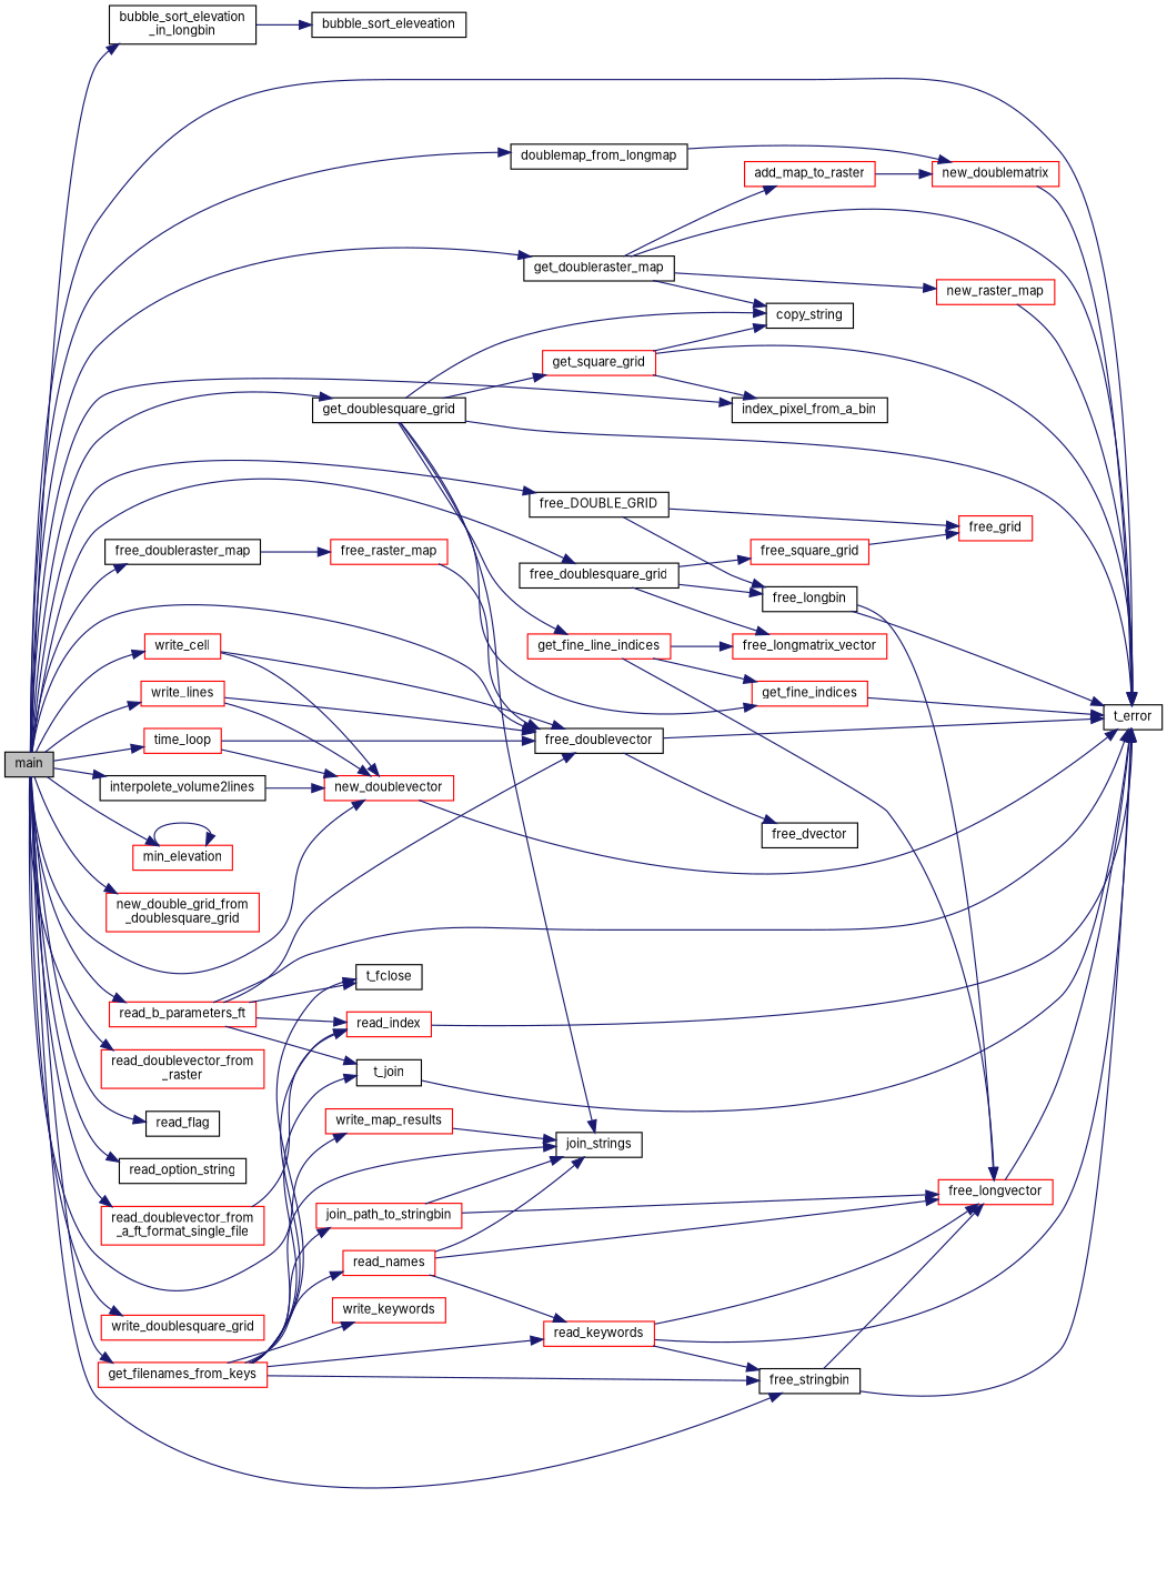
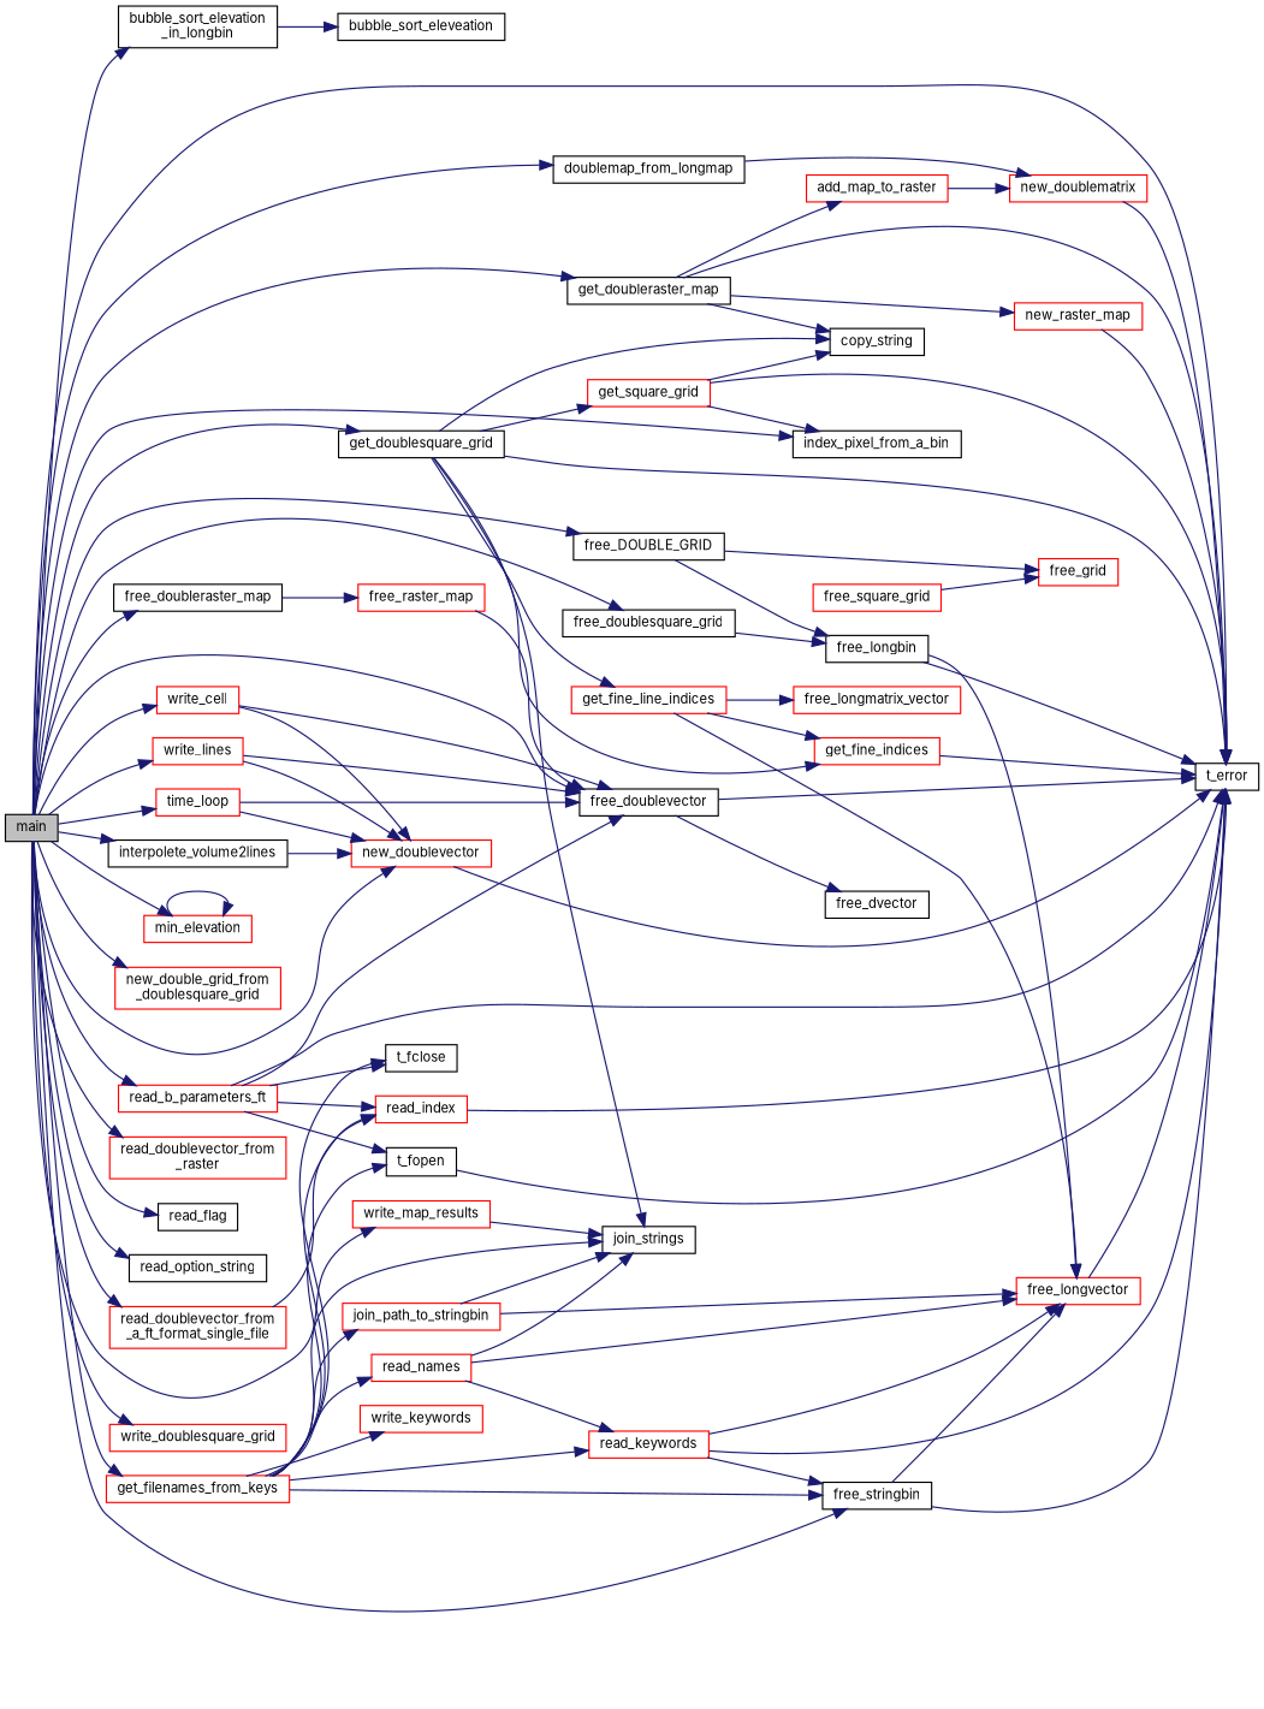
  digraph {
    fontname=Inter
    rankdir=LR
    node [color=red fontname=Inter fontsize=10 shape=record]
    edge [color=midnightblue fontname=Inter fontsize=10 labelfontname=FreeSans labelfontsize=10 style=solid]
    n1 [color=black fillcolor=grey75 fontcolor=black height=0.2 label=main style=filled width=0.4]
    n2 [color=black height=0.2 label="bubble_sort_elevation\l_in_longbin" width=0.4]
    n3 [color=black height=0.2 label=doublemap_from_longmap width=0.4]
    n4 [color=black height=0.2 label=t_error width=0.4]
    n5 [color=black height=0.2 label=free_DOUBLE_GRID width=0.4]
    n6 [color=black height=0.2 label=free_doubleraster_map width=0.4]
    n7 [color=black height=0.2 label=free_doublevector width=0.4]
    n8 [color=black height=0.2 label=free_doublesquare_grid width=0.4]
    n9 [color=black height=0.2 label=free_stringbin width=0.4]
    n10 [color=black height=0.2 label=get_doubleraster_map width=0.4]
    n11 [color=black height=0.2 label=get_doublesquare_grid width=0.4]
    n12 [color=black height=0.2 label=index_pixel_from_a_bin width=0.4]
    n13 [height=0.2 label=get_filenames_from_keys width=0.4]
    n14 [color=black height=0.2 label=interpolete_volume2lines width=0.4]
    n15 [height=0.2 label=new_doublevector width=0.4]
    n16 [height=0.2 label=min_elevation width=0.4]
    n17 [height=0.2 label="new_double_grid_from\l_doublesquare_grid" width=0.4]
    n18 [height=0.2 label=read_b_parameters_ft width=0.4]
    n19 [height=0.2 label="read_doublevector_from\l_a_ft_format_single_file" width=0.4]
    n20 [height=0.2 label="read_doublevector_from\l_raster" width=0.4]
    n21 [color=black height=0.2 label=read_flag width=0.4]
    n22 [color=black height=0.2 label=read_option_string width=0.4]
    n23 [height=0.2 label=time_loop width=0.4]
    n24 [height=0.2 label=write_cell width=0.4]
    n25 [height=0.2 label=write_doublesquare_grid width=0.4]
    n26 [height=0.2 label=write_lines width=0.4]
    n27 [height=0.2 label=write_map_results width=0.4]
    n28 [color=black height=0.2 label=bubble_sort_eleveation width=0.4]
    n29 [height=0.2 label=new_doublematrix width=0.4]
    n30 [height=0.2 label=free_grid width=0.4]
    n31 [color=black height=0.2 label=free_longbin width=0.4]
    n32 [height=0.2 label=free_raster_map width=0.4]
    n33 [color=black height=0.2 label=free_dvector width=0.4]
    n34 [height=0.2 label=free_longmatrix_vector width=0.4]
    n35 [height=0.2 label=free_square_grid width=0.4]
    n36 [height=0.2 label=free_longvector width=0.4]
    n37 [height=0.2 label=add_map_to_raster width=0.4]
    n38 [color=black height=0.2 label=copy_string width=0.4]
    n39 [height=0.2 label=new_raster_map width=0.4]
    n40 [height=0.2 label=get_fine_indices width=0.4]
    n41 [height=0.2 label=get_fine_line_indices width=0.4]
    n42 [height=0.2 label=get_square_grid width=0.4]
    n43 [color=black height=0.2 label=join_strings width=0.4]
-   n44 [color=black height=0.2 label=t_join width=0.4]
+   n44 [color=black height=0.2 label=t_fopen width=0.4]
    n45 [height=0.2 label=read_index width=0.4]
    n46 [height=0.2 label=read_keywords width=0.4]
    n47 [color=black height=0.2 label=t_fclose width=0.4]
    n48 [height=0.2 label=write_keywords width=0.4]
    n49 [height=0.2 label=read_names width=0.4]
    n50 [height=0.2 label=join_path_to_stringbin width=0.4]
    n1 -> n2
    n1 -> n3
    n1 -> n4
    n1 -> n5
    n1 -> n6
    n1 -> n7
    n1 -> n8
    n1 -> n9
    n1 -> n10
    n1 -> n11
    n1 -> n12
    n1 -> n13
    n1 -> n14
    n1 -> n15
    n1 -> n16
    n1 -> n17
    n1 -> n18
    n1 -> n19
    n1 -> n20
    n1 -> n21
    n1 -> n22
    n1 -> n23
    n1 -> n24
    n1 -> n25
    n1 -> n26
    n1 -> n27
    n2 -> n28
    n3 -> n29
    n5 -> n30
    n5 -> n31
    n6 -> n32
    n7 -> n4
    n7 -> n33
    n8 -> n31
-   n8 -> n34
-   n8 -> n35
    n9 -> n4
    n9 -> n36
    n10 -> n4
    n10 -> n37
    n10 -> n38
    n10 -> n39
    n11 -> n4
    n11 -> n38
    n11 -> n40
    n11 -> n41
    n11 -> n42
    n11 -> n43
    n13 -> n9
    n13 -> n43
    n13 -> n44
    n13 -> n45
    n13 -> n46
    n13 -> n47
    n13 -> n48
    n13 -> n49
    n13 -> n50
    n14 -> n15
    n15 -> n4
    n16 -> n16
    n18 -> n4
    n18 -> n7
    n18 -> n44
    n18 -> n45
    n18 -> n47
    n19 -> n45
    n23 -> n7
    n23 -> n15
    n24 -> n7
    n24 -> n15
    n26 -> n7
    n26 -> n15
    n27 -> n43
    n29 -> n4
    n31 -> n4
    n31 -> n36
    n32 -> n7
    n35 -> n30
    n36 -> n4
    n37 -> n29
    n39 -> n4
    n40 -> n4
    n41 -> n34
    n41 -> n36
    n41 -> n40
    n42 -> n4
    n42 -> n12
    n42 -> n38
    n44 -> n4
    n45 -> n4
    n46 -> n4
    n46 -> n9
    n46 -> n36
    n49 -> n36
    n49 -> n43
    n49 -> n46
    n50 -> n36
    n50 -> n43
  }
